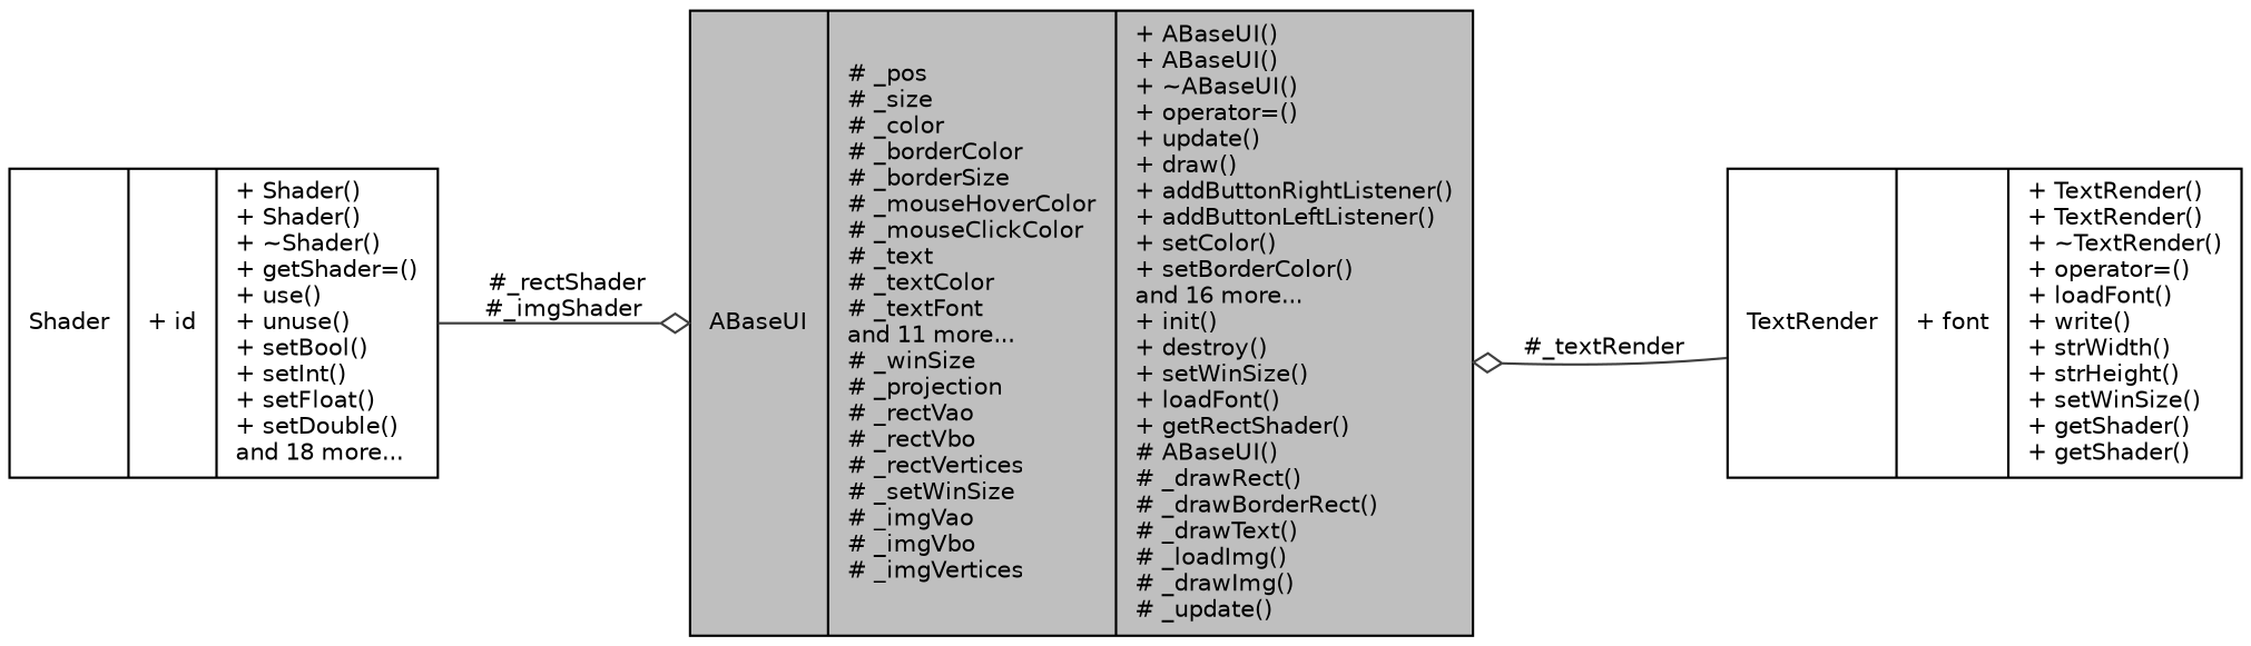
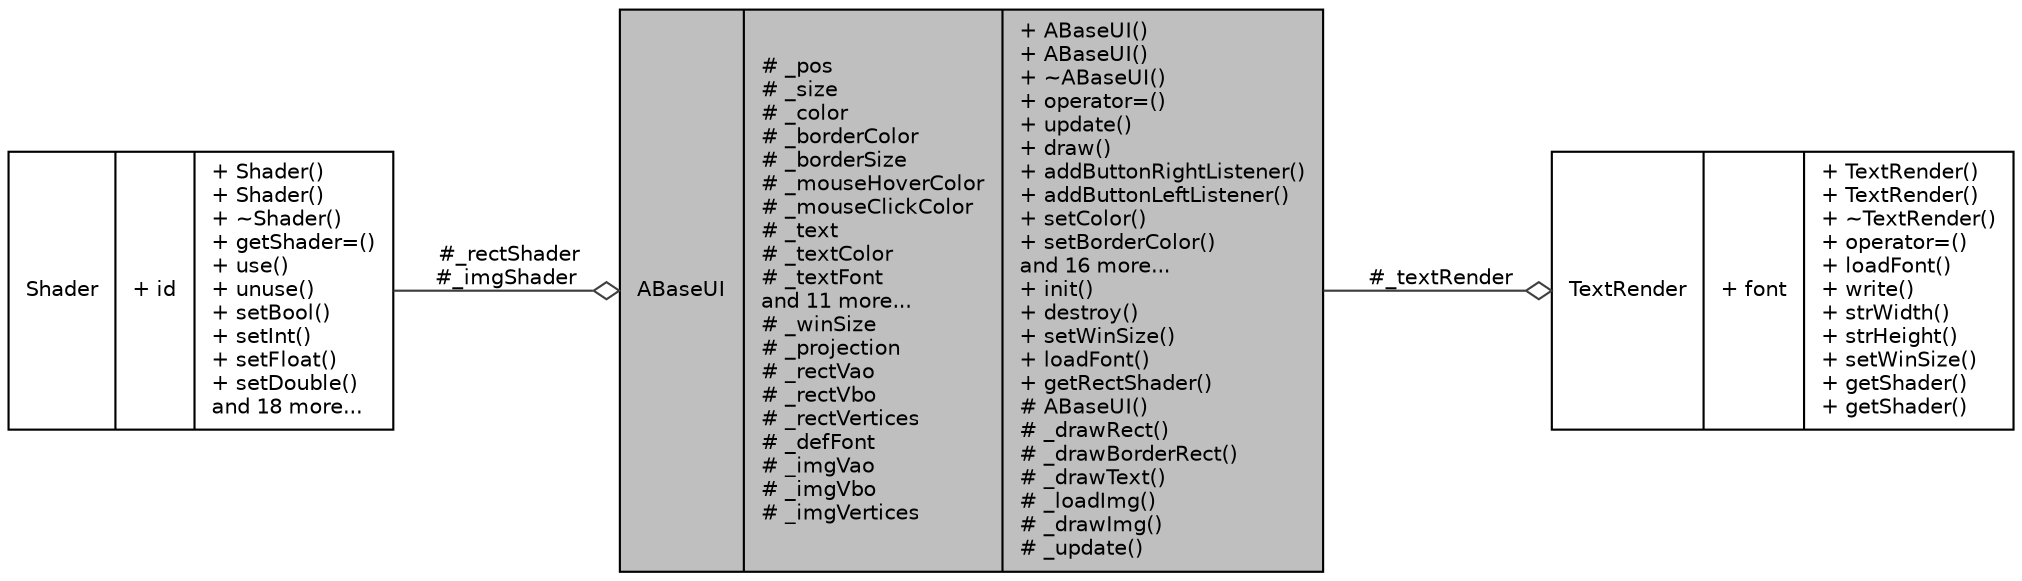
  digraph {
    rankdir=LR
    node [color=black fillcolor=white fontname=Helvetica fontsize=10 shape=record style=filled]
    edge [arrowhead=odiamond color=grey25 fontname=Helvetica fontsize=10 labelfontname=Helvetica labelfontsize=10 style=solid]
-   n1 [fillcolor=grey75 fontcolor=black height=0.2 label="{ABaseUI\n|# _pos\l# _size\l# _color\l# _borderColor\l# _borderSize\l# _mouseHoverColor\l# _mouseClickColor\l# _text\l# _textColor\l# _textFont\land 11 more...\l# _winSize\l# _projection\l# _rectVao\l# _rectVbo\l# _rectVertices\l# _setWinSize\l# _imgVao\l# _imgVbo\l# _imgVertices\l|+ ABaseUI()\l+ ABaseUI()\l+ ~ABaseUI()\l+ operator=()\l+ update()\l+ draw()\l+ addButtonRightListener()\l+ addButtonLeftListener()\l+ setColor()\l+ setBorderColor()\land 16 more...\l+ init()\l+ destroy()\l+ setWinSize()\l+ loadFont()\l+ getRectShader()\l# ABaseUI()\l# _drawRect()\l# _drawBorderRect()\l# _drawText()\l# _loadImg()\l# _drawImg()\l# _update()\l}" width=0.4]
+   n1 [fillcolor=grey75 fontcolor=black height=0.2 label="{ABaseUI\n|# _pos\l# _size\l# _color\l# _borderColor\l# _borderSize\l# _mouseHoverColor\l# _mouseClickColor\l# _text\l# _textColor\l# _textFont\land 11 more...\l# _winSize\l# _projection\l# _rectVao\l# _rectVbo\l# _rectVertices\l# _defFont\l# _imgVao\l# _imgVbo\l# _imgVertices\l|+ ABaseUI()\l+ ABaseUI()\l+ ~ABaseUI()\l+ operator=()\l+ update()\l+ draw()\l+ addButtonRightListener()\l+ addButtonLeftListener()\l+ setColor()\l+ setBorderColor()\land 16 more...\l+ init()\l+ destroy()\l+ setWinSize()\l+ loadFont()\l+ getRectShader()\l# ABaseUI()\l# _drawRect()\l# _drawBorderRect()\l# _drawText()\l# _loadImg()\l# _drawImg()\l# _update()\l}" width=0.4]
    n2 [height=0.2 label="{Shader\n|+ id\l|+ Shader()\l+ Shader()\l+ ~Shader()\l+ getShader=()\l+ use()\l+ unuse()\l+ setBool()\l+ setInt()\l+ setFloat()\l+ setDouble()\land 18 more...\l}" width=0.4]
    n3 [height=0.2 label="{TextRender\n|+ font\l|+ TextRender()\l+ TextRender()\l+ ~TextRender()\l+ operator=()\l+ loadFont()\l+ write()\l+ strWidth()\l+ strHeight()\l+ setWinSize()\l+ getShader()\l+ getShader()\l}" width=0.4]
    n2 -> n1 [label=" #_rectShader\n#_imgShader"]
-   n3 -> n1 [label=" #_textRender"]
+   n1 -> n3 [label=" #_textRender"]
  }
